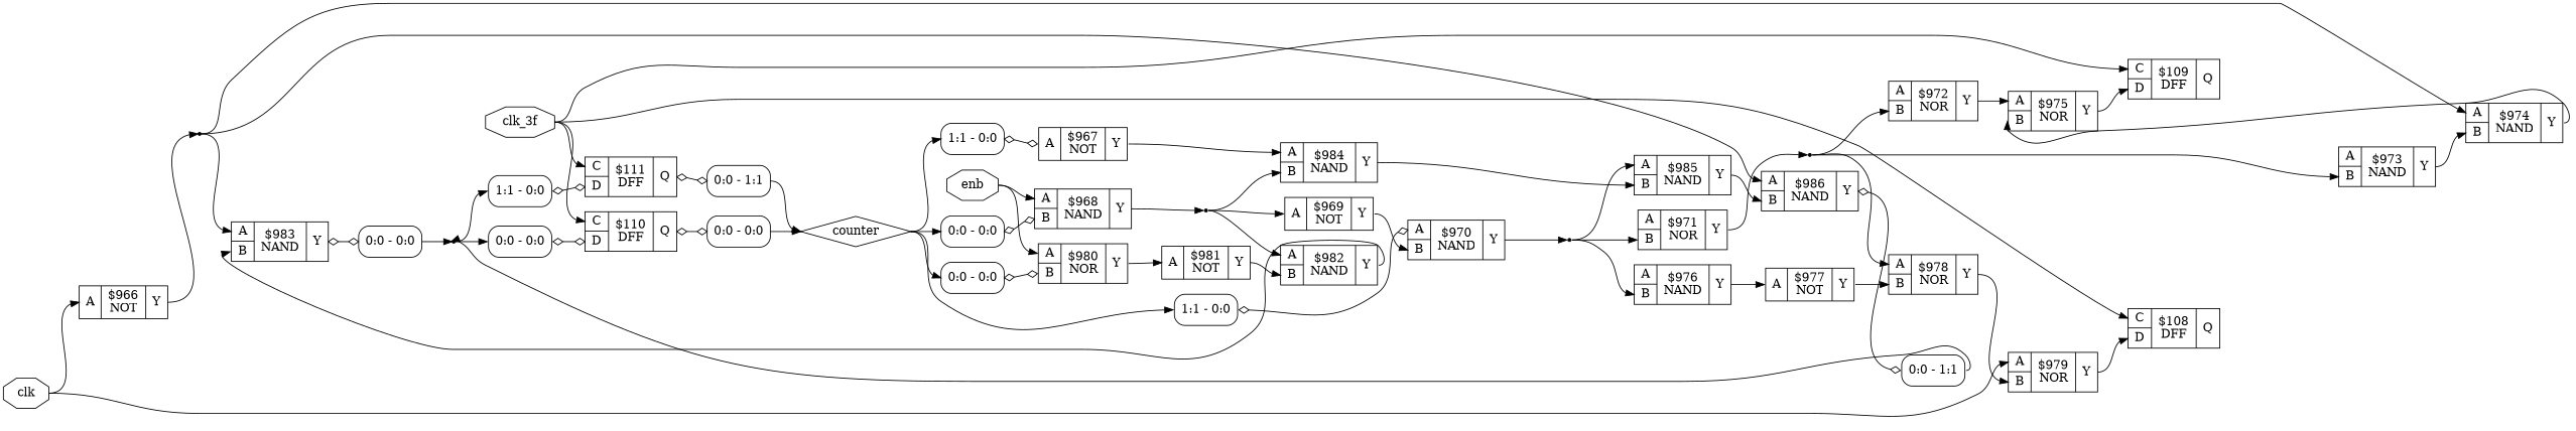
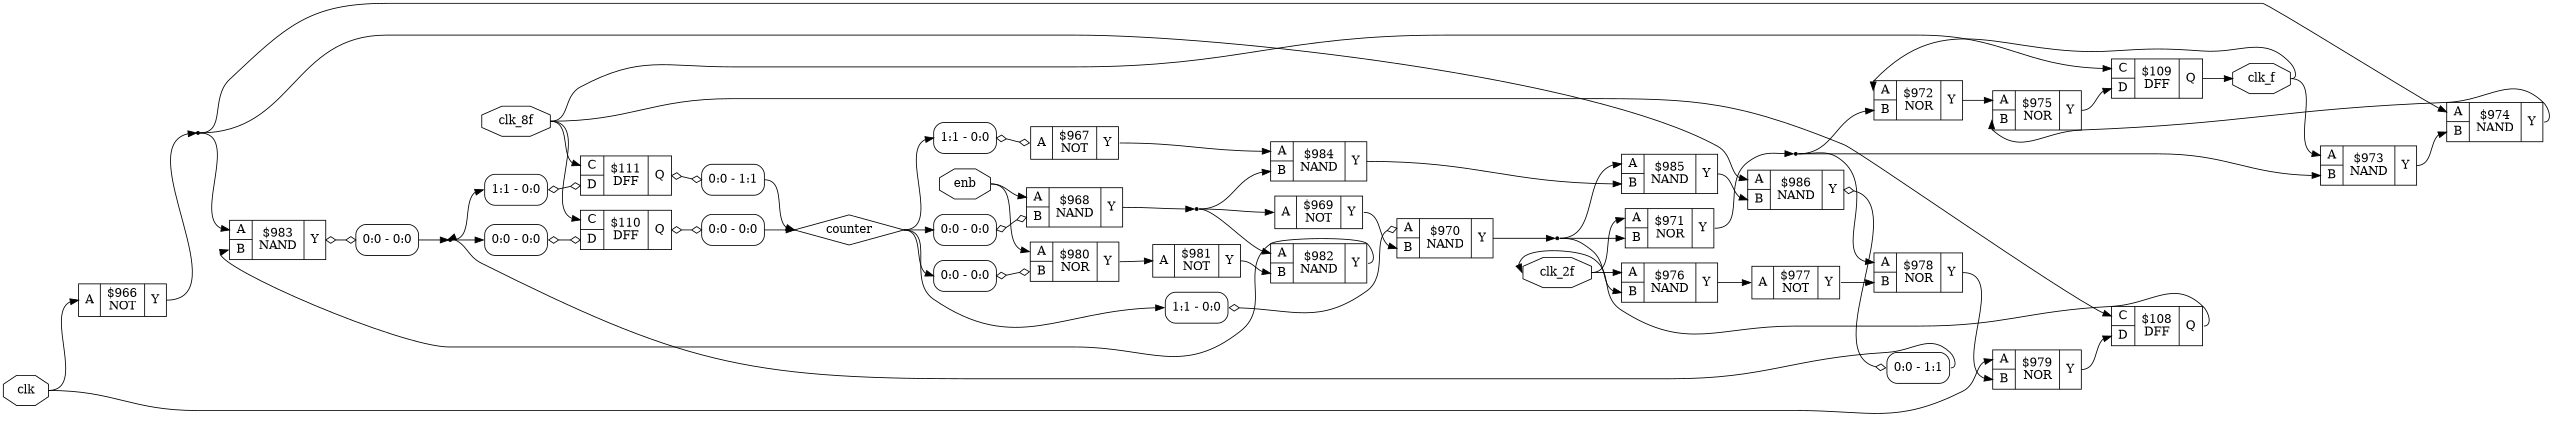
  digraph {
    rankdir=LR
    remincross=true
    node [shape=record]
    edge [color=black headport="p27:w" tailport=e]
+   n21 [color=black fontcolor=black label=clk_2f shape=octagon]
    c35 [label="{{<p27> A|<p31> B}|$971\nNOR|{<p28> Y}}"]
    c40 [label="{{<p27> A|<p31> B}|$976\nNAND|{<p28> Y}}"]
    n9 [shape=point]
    c41 [label="{{<p27> A}|$977\nNOT|{<p28> Y}}"]
-   n22 [color=black fontcolor=black label=clk_3f shape=octagon]
+   n22 [color=black fontcolor=black label=clk_8f shape=octagon]
    c54 [label="{{<p51> C|<p52> D}|$108\nDFF|{<p53> Q}}"]
    c55 [label="{{<p51> C|<p52> D}|$109\nDFF|{<p53> Q}}"]
    c56 [label="{{<p51> C|<p52> D}|$110\nDFF|{<p53> Q}}"]
    c57 [label="{{<p51> C|<p52> D}|$111\nDFF|{<p53> Q}}"]
+   n23 [color=black fontcolor=black label=clk_f shape=octagon]
    x7 [label="<s0> 0:0 - 0:0 " style=rounded]
    x9 [label="<s0> 0:0 - 1:1 " style=rounded]
    c36 [label="{{<p27> A|<p31> B}|$972\nNOR|{<p28> Y}}"]
    c37 [label="{{<p27> A|<p31> B}|$973\nNAND|{<p28> Y}}"]
    c39 [label="{{<p27> A|<p31> B}|$975\nNOR|{<p28> Y}}"]
    c38 [label="{{<p27> A|<p31> B}|$974\nNAND|{<p28> Y}}"]
    n24 [color=black fontcolor=black label=counter shape=diamond]
    x0 [label="<s0> 1:1 - 0:0 " style=rounded]
    x1 [label="<s0> 0:0 - 0:0 " style=rounded]
    x2 [label="<s0> 1:1 - 0:0 " style=rounded]
    x3 [label="<s0> 0:0 - 0:0 " style=rounded]
    c30 [label="{{<p27> A}|$967\nNOT|{<p28> Y}}"]
    c32 [label="{{<p27> A|<p31> B}|$968\nNAND|{<p28> Y}}"]
    c34 [label="{{<p27> A|<p31> B}|$970\nNAND|{<p28> Y}}"]
    c44 [label="{{<p27> A|<p31> B}|$980\nNOR|{<p28> Y}}"]
    n25 [color=black fontcolor=black label=enb shape=octagon]
    n6 [shape=point]
    c45 [label="{{<p27> A}|$981\nNOT|{<p28> Y}}"]
    n26 [color=black fontcolor=black label=clk shape=octagon]
    c29 [label="{{<p27> A}|$966\nNOT|{<p28> Y}}"]
    c43 [label="{{<p27> A|<p31> B}|$979\nNOR|{<p28> Y}}"]
    n4 [shape=point]
    c47 [label="{{<p27> A|<p31> B}|$983\nNAND|{<p28> Y}}"]
    c50 [label="{{<p27> A|<p31> B}|$986\nNAND|{<p28> Y}}"]
    c48 [label="{{<p27> A|<p31> B}|$984\nNAND|{<p28> Y}}"]
    c49 [label="{{<p27> A|<p31> B}|$985\nNAND|{<p28> Y}}"]
    c33 [label="{{<p27> A}|$969\nNOT|{<p28> Y}}"]
    c46 [label="{{<p27> A|<p31> B}|$982\nNAND|{<p28> Y}}"]
    n8 [shape=point]
    c42 [label="{{<p27> A|<p31> B}|$978\nNOR|{<p28> Y}}"]
    x4 [label="<s0> 0:0 - 0:0 " style=rounded]
    n3 [shape=point]
    x6 [label="<s0> 0:0 - 0:0 " style=rounded]
    x8 [label="<s0> 1:1 - 0:0 " style=rounded]
    x5 [label="<s0> 0:0 - 1:1 " style=rounded]
+   n21 -> c35
+   n21 -> c40
    c35 -> n9 [headport=w tailport="p28:e"]
    c40 -> c41 [tailport="p28:e"]
    n9 -> c36 [headport="p31:w"]
    n9 -> c37 [headport="p31:w"]
    n9 -> c42
    c41 -> c42 [headport="p31:w" tailport="p28:e"]
    n22 -> c54 [headport="p51:w"]
    n22 -> c55 [headport="p51:w"]
    n22 -> c56 [headport="p51:w"]
    n22 -> c57 [headport="p51:w"]
+   c54 -> n21 [headport=w tailport="p53:e"]
+   c55 -> n23 [headport=w tailport="p53:e"]
    c56 -> x7 [arrowhead=odiamond arrowtail=odiamond dir=both headport=w tailport="p53:e"]
    c57 -> x9 [arrowhead=odiamond arrowtail=odiamond dir=both headport=w tailport="p53:e"]
+   n23 -> c36
+   n23 -> c37
    x7 -> n24 [headport=w tailport="s0:e"]
    x9 -> n24 [headport=w tailport="s0:e"]
    c36 -> c39 [tailport="p28:e"]
    c37 -> c38 [headport="p31:w" tailport="p28:e"]
    c39 -> c55 [headport="p52:w" tailport="p28:e"]
    c38 -> c39 [headport="p31:w" tailport="p28:e"]
    n24 -> x0 [headport="s0:w"]
    n24 -> x1 [headport="s0:w"]
    n24 -> x2 [headport="s0:w"]
    n24 -> x3 [headport="s0:w"]
    x0 -> c30 [arrowhead=odiamond arrowtail=odiamond dir=both]
    x1 -> c32 [arrowhead=odiamond arrowtail=odiamond dir=both headport="p31:w"]
    x2 -> c34 [arrowhead=odiamond arrowtail=odiamond dir=both]
    x3 -> c44 [arrowhead=odiamond arrowtail=odiamond dir=both headport="p31:w"]
    c30 -> c48 [tailport="p28:e"]
    c32 -> n6 [headport=w tailport="p28:e"]
    c34 -> n8 [headport=w tailport="p28:e"]
    c44 -> c45 [tailport="p28:e"]
    n25 -> c32
    n25 -> c44
    n6 -> c48 [headport="p31:w"]
    n6 -> c33
    n6 -> c46
    c45 -> c46 [headport="p31:w" tailport="p28:e"]
    n26 -> c29
    n26 -> c43
    c29 -> n4 [headport=w tailport="p28:e"]
    c43 -> c54 [headport="p52:w" tailport="p28:e"]
    n4 -> c38
    n4 -> c47
    n4 -> c50
    c47 -> x4 [arrowhead=odiamond arrowtail=odiamond dir=both headport=w tailport="p28:e"]
    c50 -> x5 [arrowhead=odiamond arrowtail=odiamond dir=both headport=w tailport="p28:e"]
    c48 -> c49 [headport="p31:w" tailport="p28:e"]
    c49 -> c50 [headport="p31:w" tailport="p28:e"]
    c33 -> c34 [headport="p31:w" tailport="p28:e"]
    c46 -> c47 [headport="p31:w" tailport="p28:e"]
    n8 -> c35 [headport="p31:w"]
    n8 -> c40 [headport="p31:w"]
    n8 -> c49
    c42 -> c43 [headport="p31:w" tailport="p28:e"]
    x4 -> n3 [headport=w tailport="s0:e"]
    n3 -> x6 [headport="s0:w"]
    n3 -> x8 [headport="s0:w"]
    x6 -> c56 [arrowhead=odiamond arrowtail=odiamond dir=both headport="p52:w"]
    x8 -> c57 [arrowhead=odiamond arrowtail=odiamond dir=both headport="p52:w"]
    x5 -> n3 [headport=w tailport="s0:e"]
  }
